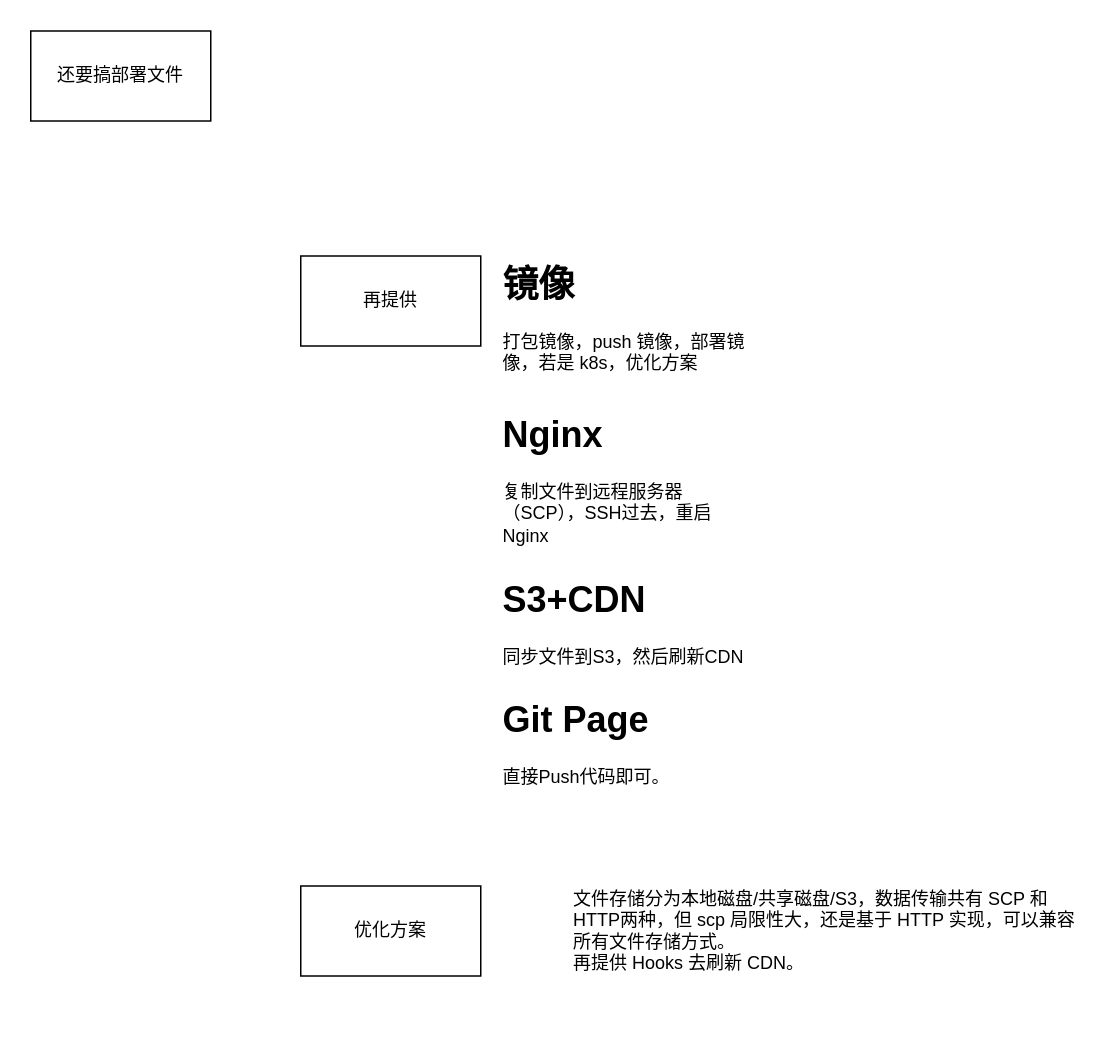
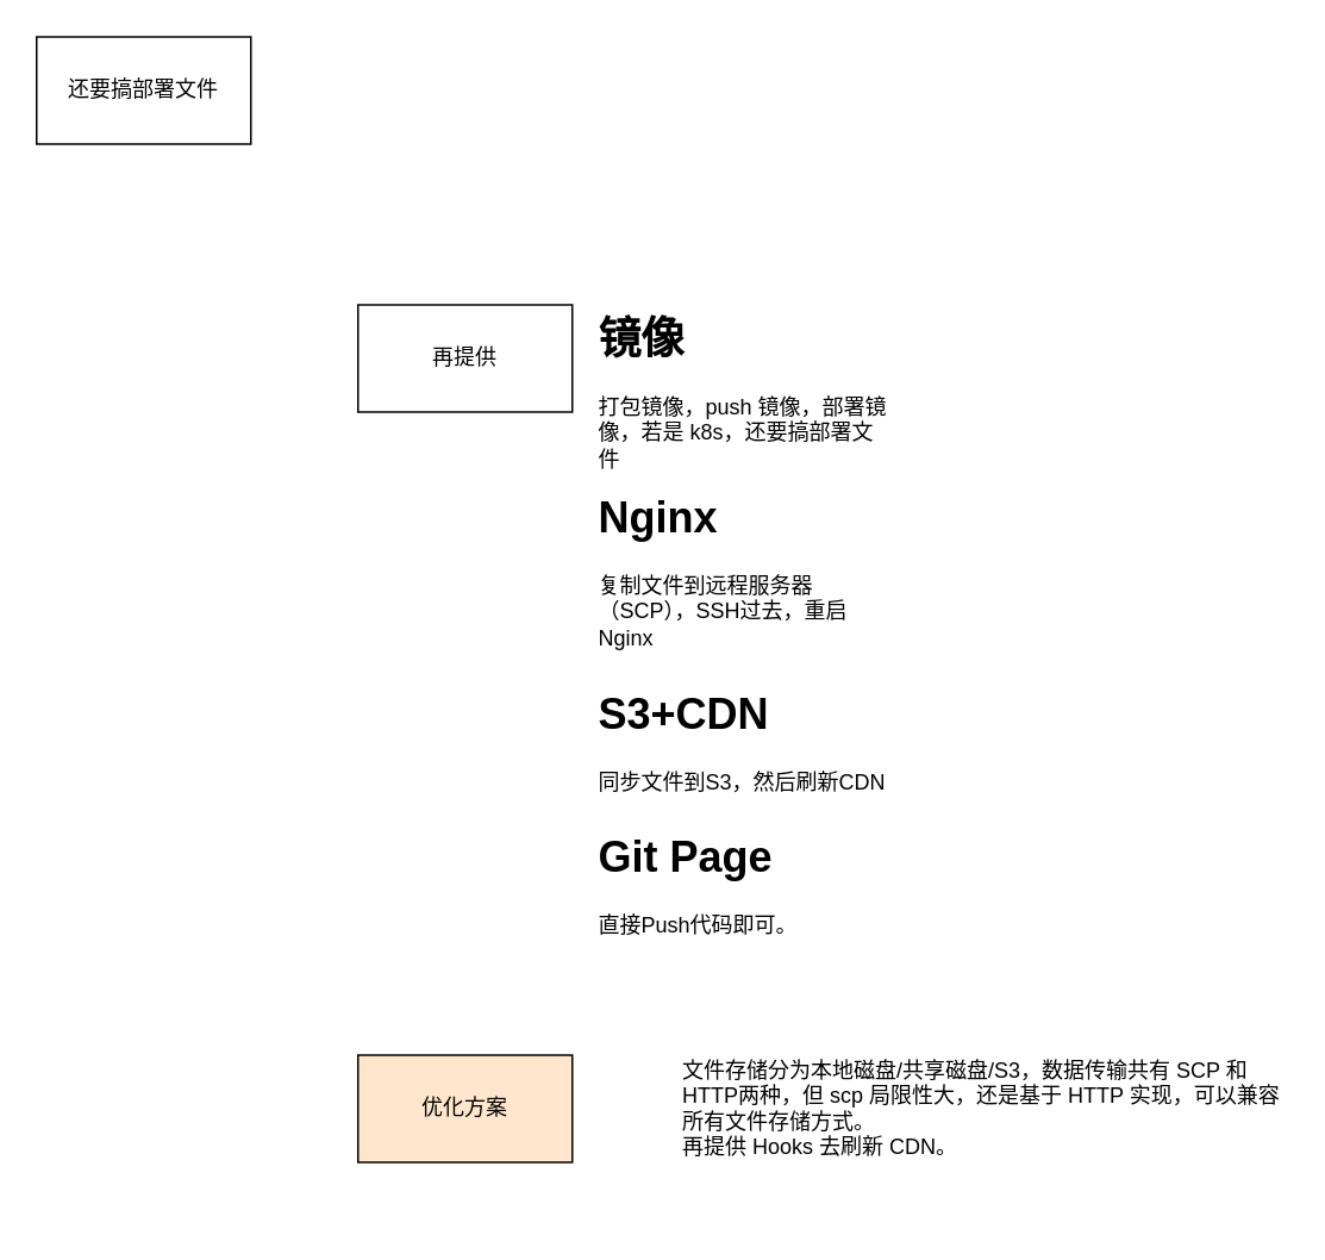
  <mxCell id="0" />
  <mxCell id="1" parent="0" />
  <mxCell id="2" value="还要搞部署文件" style="rounded=0;whiteSpace=wrap;html=1;" vertex="1" parent="1"><mxGeometry x="20" y="20" width="120" height="60" as="geometry" /></mxCell>
  <mxCell id="3" value="再提供" style="rounded=0;whiteSpace=wrap;html=1;" vertex="1" parent="1"><mxGeometry x="200" y="170" width="120" height="60" as="geometry" /></mxCell>
- <mxCell id="4" value="&lt;h1&gt;镜像&lt;br&gt;&lt;/h1&gt;&lt;p&gt;打包镜像，push 镜像，部署镜像，若是 k8s，优化方案&lt;br&gt;&lt;/p&gt;" style="text;html=1;strokeColor=none;fillColor=none;spacing=5;spacingTop=-20;whiteSpace=wrap;overflow=hidden;rounded=0;" vertex="1" parent="1"><mxGeometry x="330" y="170" width="170" height="100" as="geometry" /></mxCell>
+ <mxCell id="4" value="&lt;h1&gt;镜像&lt;br&gt;&lt;/h1&gt;&lt;p&gt;打包镜像，push 镜像，部署镜像，若是 k8s，还要搞部署文件&lt;br&gt;&lt;/p&gt;" style="text;html=1;strokeColor=none;fillColor=none;spacing=5;spacingTop=-20;whiteSpace=wrap;overflow=hidden;rounded=0;" vertex="1" parent="1"><mxGeometry x="330" y="170" width="170" height="100" as="geometry" /></mxCell>
  <mxCell id="5" value="&lt;h1&gt;Nginx&lt;/h1&gt;&lt;p&gt;复制文件到远程服务器（SCP），SSH过去，重启Nginx&lt;br&gt;&lt;/p&gt;" style="text;html=1;strokeColor=none;fillColor=none;spacing=5;spacingTop=-20;whiteSpace=wrap;overflow=hidden;rounded=0;" vertex="1" parent="1"><mxGeometry x="330" y="270" width="170" height="100" as="geometry" /></mxCell>
  <mxCell id="6" value="&lt;h1&gt;S3+CDN&lt;/h1&gt;&lt;p&gt;同步文件到S3，然后刷新CDN&lt;br&gt;&lt;/p&gt;" style="text;html=1;strokeColor=none;fillColor=none;spacing=5;spacingTop=-20;whiteSpace=wrap;overflow=hidden;rounded=0;" vertex="1" parent="1"><mxGeometry x="330" y="380" width="170" height="80" as="geometry" /></mxCell>
  <mxCell id="7" value="&lt;h1&gt;Git Page&lt;br&gt;&lt;/h1&gt;&lt;p&gt;直接Push代码即可。&lt;br&gt;&lt;/p&gt;" style="text;html=1;strokeColor=none;fillColor=none;spacing=5;spacingTop=-20;whiteSpace=wrap;overflow=hidden;rounded=0;" vertex="1" parent="1"><mxGeometry x="330" y="460" width="170" height="80" as="geometry" /></mxCell>
- <mxCell id="8" value="优化方案" style="rounded=0;whiteSpace=wrap;html=1;" vertex="1" parent="1"><mxGeometry x="200" y="590" width="120" height="60" as="geometry" /></mxCell>
+ <mxCell id="8" value="优化方案" style="rounded=0;whiteSpace=wrap;html=1;fillColor=#ffe6cc;" vertex="1" parent="1"><mxGeometry x="200" y="590" width="120" height="60" as="geometry" /></mxCell>
  <mxCell id="9" value="文件存储分为本地磁盘/共享磁盘/S3，数据传输共有 SCP 和 HTTP两种，但 scp 局限性大，还是基于 HTTP 实现，可以兼容所有文件存储方式。&lt;br&gt;再提供 Hooks 去刷新 CDN。" style="text;html=1;strokeColor=none;fillColor=none;align=left;verticalAlign=middle;whiteSpace=wrap;rounded=0;glass=0;" vertex="1" parent="1"><mxGeometry x="380" y="557.5" width="340" height="125" as="geometry" /></mxCell>
